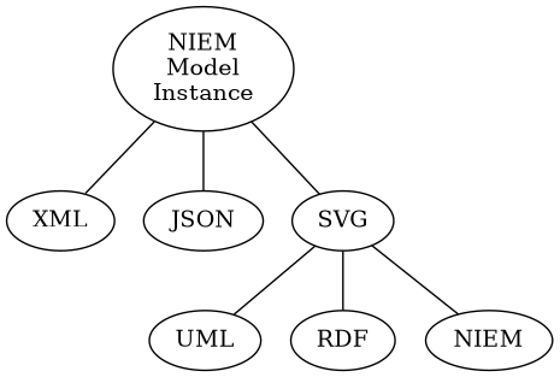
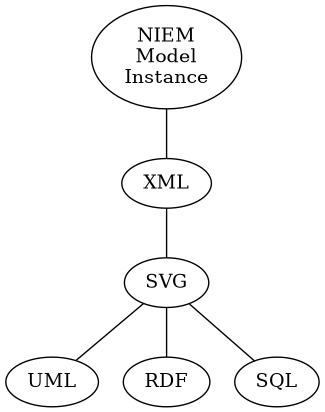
  graph {
    n1 [label="NIEM\nModel\nInstance"]
    n2 [label=XML]
-   n3 [label=JSON]
    n4 [label=SVG]
    n5 [label=UML]
    n6 [label=RDF]
-   n7 [label=NIEM]
+   n7 [label=SQL]
    n1 -- n2
-   n1 -- n3
-   n1 -- n4
+   n2 -- n4
    n4 -- n5
    n4 -- n6
    n4 -- n7
  }
